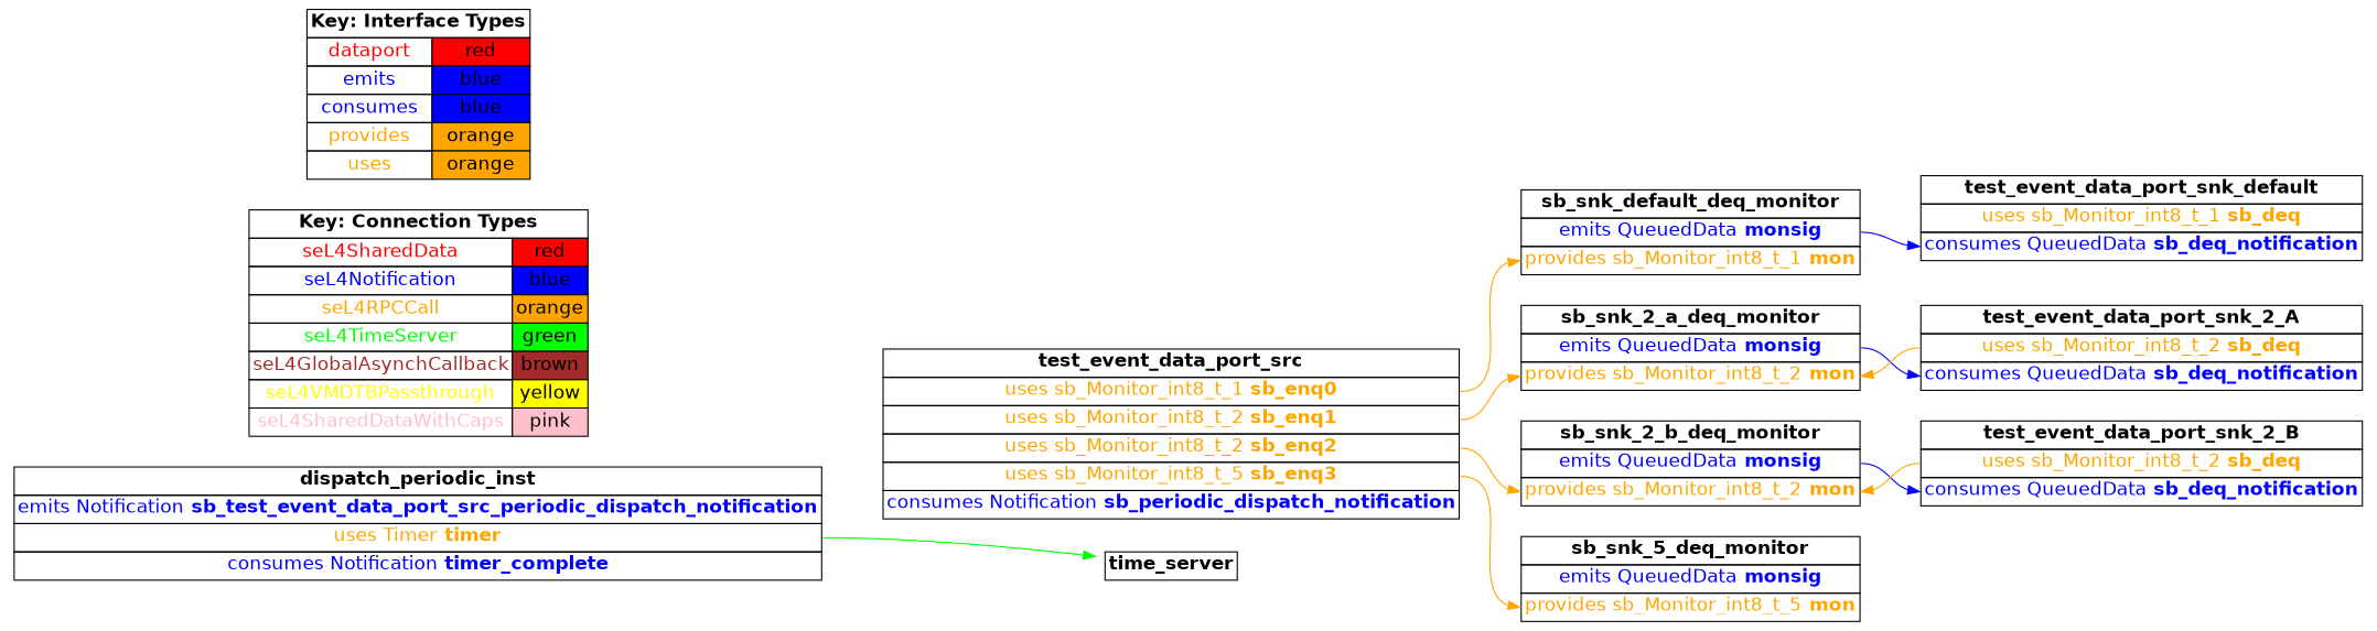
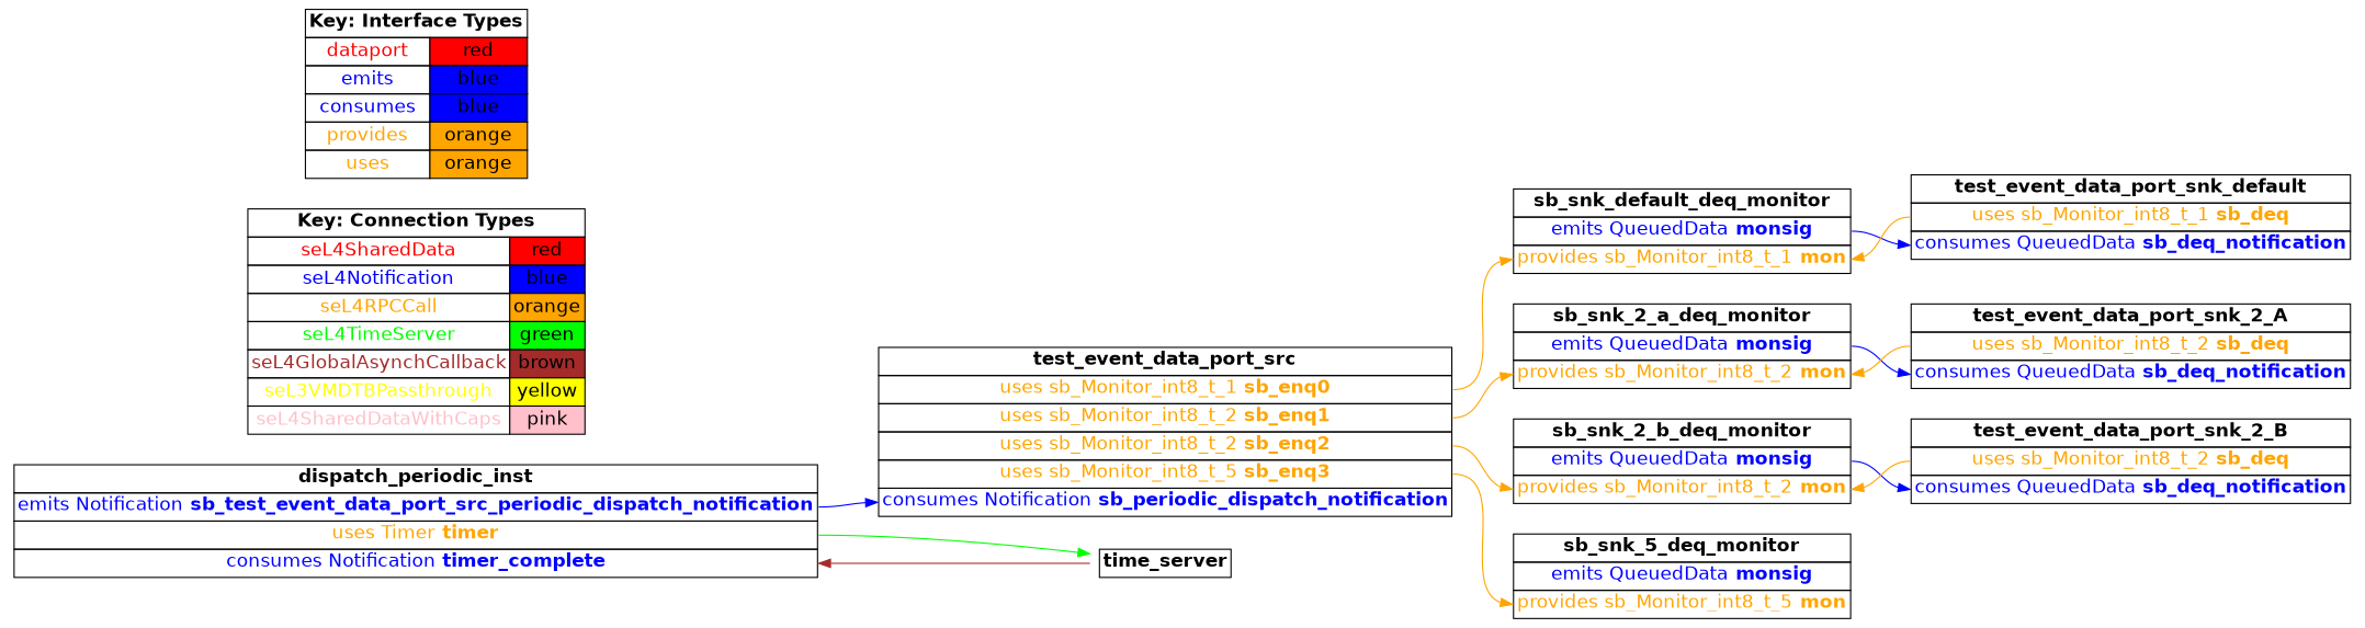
  digraph {
    fontname="DejaVu Sans"
    rankdir=LR
    node [fontname="DejaVu Sans" fontsize=16 shape=plaintext]
    edge [color=orange fontname="DejaVu Sans" headport=mon tailport=monsig]
    n1 [label=<     <TABLE BORDER="0" CELLBORDER="1" CELLSPACING="0">       <TR><TD><B>test_event_data_port_src</B></TD></TR>       <TR><TD PORT="sb_enq0"><FONT COLOR="orange">uses sb_Monitor_int8_t_1 <B>sb_enq0</B></FONT></TD></TR>       <TR><TD PORT="sb_enq1"><FONT COLOR="orange">uses sb_Monitor_int8_t_2 <B>sb_enq1</B></FONT></TD></TR>       <TR><TD PORT="sb_enq2"><FONT COLOR="orange">uses sb_Monitor_int8_t_2 <B>sb_enq2</B></FONT></TD></TR>       <TR><TD PORT="sb_enq3"><FONT COLOR="orange">uses sb_Monitor_int8_t_5 <B>sb_enq3</B></FONT></TD></TR>       <TR><TD PORT="sb_periodic_dispatch_notification"><FONT COLOR="blue">consumes Notification <B>sb_periodic_dispatch_notification</B></FONT></TD></TR>"     </TABLE>   >]
    n2 [label=<     <TABLE BORDER="0" CELLBORDER="1" CELLSPACING="0">       <TR><TD><B>sb_snk_default_deq_monitor</B></TD></TR>       <TR><TD PORT="monsig"><FONT COLOR="blue">emits QueuedData <B>monsig</B></FONT></TD></TR>       <TR><TD PORT="mon"><FONT COLOR="orange">provides sb_Monitor_int8_t_1 <B>mon</B></FONT></TD></TR>"     </TABLE>   >]
    n3 [label=<     <TABLE BORDER="0" CELLBORDER="1" CELLSPACING="0">       <TR><TD><B>sb_snk_2_a_deq_monitor</B></TD></TR>       <TR><TD PORT="monsig"><FONT COLOR="blue">emits QueuedData <B>monsig</B></FONT></TD></TR>       <TR><TD PORT="mon"><FONT COLOR="orange">provides sb_Monitor_int8_t_2 <B>mon</B></FONT></TD></TR>"     </TABLE>   >]
    n4 [label=<     <TABLE BORDER="0" CELLBORDER="1" CELLSPACING="0">       <TR><TD><B>sb_snk_2_b_deq_monitor</B></TD></TR>       <TR><TD PORT="monsig"><FONT COLOR="blue">emits QueuedData <B>monsig</B></FONT></TD></TR>       <TR><TD PORT="mon"><FONT COLOR="orange">provides sb_Monitor_int8_t_2 <B>mon</B></FONT></TD></TR>"     </TABLE>   >]
    n5 [label=<     <TABLE BORDER="0" CELLBORDER="1" CELLSPACING="0">       <TR><TD><B>sb_snk_5_deq_monitor</B></TD></TR>       <TR><TD PORT="monsig"><FONT COLOR="blue">emits QueuedData <B>monsig</B></FONT></TD></TR>       <TR><TD PORT="mon"><FONT COLOR="orange">provides sb_Monitor_int8_t_5 <B>mon</B></FONT></TD></TR>"     </TABLE>   >]
    n6 [label=<     <TABLE BORDER="0" CELLBORDER="1" CELLSPACING="0">       <TR><TD><B>test_event_data_port_snk_default</B></TD></TR>       <TR><TD PORT="sb_deq"><FONT COLOR="orange">uses sb_Monitor_int8_t_1 <B>sb_deq</B></FONT></TD></TR>       <TR><TD PORT="sb_deq_notification"><FONT COLOR="blue">consumes QueuedData <B>sb_deq_notification</B></FONT></TD></TR>"     </TABLE>   >]
    n7 [label=<     <TABLE BORDER="0" CELLBORDER="1" CELLSPACING="0">       <TR><TD><B>test_event_data_port_snk_2_A</B></TD></TR>       <TR><TD PORT="sb_deq"><FONT COLOR="orange">uses sb_Monitor_int8_t_2 <B>sb_deq</B></FONT></TD></TR>       <TR><TD PORT="sb_deq_notification"><FONT COLOR="blue">consumes QueuedData <B>sb_deq_notification</B></FONT></TD></TR>"     </TABLE>   >]
    n8 [label=<     <TABLE BORDER="0" CELLBORDER="1" CELLSPACING="0">       <TR><TD><B>test_event_data_port_snk_2_B</B></TD></TR>       <TR><TD PORT="sb_deq"><FONT COLOR="orange">uses sb_Monitor_int8_t_2 <B>sb_deq</B></FONT></TD></TR>       <TR><TD PORT="sb_deq_notification"><FONT COLOR="blue">consumes QueuedData <B>sb_deq_notification</B></FONT></TD></TR>"     </TABLE>   >]
    n9 [label=<     <TABLE BORDER="0" CELLBORDER="1" CELLSPACING="0">       <TR><TD><B>dispatch_periodic_inst</B></TD></TR>       <TR><TD PORT="sb_test_event_data_port_src_periodic_dispatch_notification"><FONT COLOR="blue">emits Notification <B>sb_test_event_data_port_src_periodic_dispatch_notification</B></FONT></TD></TR>       <TR><TD PORT="timer"><FONT COLOR="orange">uses Timer <B>timer</B></FONT></TD></TR>       <TR><TD PORT="timer_complete"><FONT COLOR="blue">consumes Notification <B>timer_complete</B></FONT></TD></TR>"     </TABLE>   >]
    n10 [label=<     <TABLE BORDER="0" CELLBORDER="1" CELLSPACING="0">       <TR><TD><B>time_server</B></TD></TR>"     </TABLE>   >]
-   n11 [label=<    <TABLE BORDER="0" CELLBORDER="1" CELLSPACING="0">      <TR><TD COLSPAN="2"><B>Key: Connection Types</B></TD></TR>      <TR><TD><FONT COLOR="red">seL4SharedData</FONT></TD><TD BGCOLOR="red">red</TD></TR>      <TR><TD><FONT COLOR="blue">seL4Notification</FONT></TD><TD BGCOLOR="blue">blue</TD></TR>      <TR><TD><FONT COLOR="orange">seL4RPCCall</FONT></TD><TD BGCOLOR="orange">orange</TD></TR>      <TR><TD><FONT COLOR="green">seL4TimeServer</FONT></TD><TD BGCOLOR="green">green</TD></TR>      <TR><TD><FONT COLOR="brown">seL4GlobalAsynchCallback</FONT></TD><TD BGCOLOR="brown">brown</TD></TR>      <TR><TD><FONT COLOR="yellow">seL4VMDTBPassthrough</FONT></TD><TD BGCOLOR="yellow">yellow</TD></TR>      <TR><TD><FONT COLOR="pink">seL4SharedDataWithCaps</FONT></TD><TD BGCOLOR="pink">pink</TD></TR>    </TABLE>   >]
+   n11 [label=<    <TABLE BORDER="0" CELLBORDER="1" CELLSPACING="0">      <TR><TD COLSPAN="2"><B>Key: Connection Types</B></TD></TR>      <TR><TD><FONT COLOR="red">seL4SharedData</FONT></TD><TD BGCOLOR="red">red</TD></TR>      <TR><TD><FONT COLOR="blue">seL4Notification</FONT></TD><TD BGCOLOR="blue">blue</TD></TR>      <TR><TD><FONT COLOR="orange">seL4RPCCall</FONT></TD><TD BGCOLOR="orange">orange</TD></TR>      <TR><TD><FONT COLOR="green">seL4TimeServer</FONT></TD><TD BGCOLOR="green">green</TD></TR>      <TR><TD><FONT COLOR="brown">seL4GlobalAsynchCallback</FONT></TD><TD BGCOLOR="brown">brown</TD></TR>      <TR><TD><FONT COLOR="yellow">seL3VMDTBPassthrough</FONT></TD><TD BGCOLOR="yellow">yellow</TD></TR>      <TR><TD><FONT COLOR="pink">seL4SharedDataWithCaps</FONT></TD><TD BGCOLOR="pink">pink</TD></TR>    </TABLE>   >]
    n12 [label=<    <TABLE BORDER="0" CELLBORDER="1" CELLSPACING="0">      <TR><TD COLSPAN="2"><B>Key: Interface Types</B></TD></TR>      <TR><TD><FONT COLOR="red">dataport</FONT></TD><TD BGCOLOR="red">red</TD></TR>      <TR><TD><FONT COLOR="blue">emits</FONT></TD><TD BGCOLOR="blue">blue</TD></TR>      <TR><TD><FONT COLOR="blue">consumes</FONT></TD><TD BGCOLOR="blue">blue</TD></TR>      <TR><TD><FONT COLOR="orange">provides</FONT></TD><TD BGCOLOR="orange">orange</TD></TR>      <TR><TD><FONT COLOR="orange">uses</FONT></TD><TD BGCOLOR="orange">orange</TD></TR>    </TABLE>   >]
    n1 -> n2 [tailport=sb_enq0]
    n1 -> n3 [tailport=sb_enq1]
    n1 -> n4 [tailport=sb_enq2]
    n1 -> n5 [tailport=sb_enq3]
    n2 -> n6 [color=blue headport=sb_deq_notification]
    n3 -> n7 [color=blue headport=sb_deq_notification]
    n4 -> n8 [color=blue headport=sb_deq_notification]
+   n6 -> n2 [tailport=sb_deq]
    n7 -> n3 [tailport=sb_deq]
    n8 -> n4 [tailport=sb_deq]
+   n9 -> n1 [color=blue headport=sb_periodic_dispatch_notification tailport=sb_test_event_data_port_src_periodic_dispatch_notification]
    n9 -> n10 [color=green headport=the_timer tailport=timer]
+   n10 -> n9 [color=brown headport=timer_complete tailport=timer_notification]
  }
